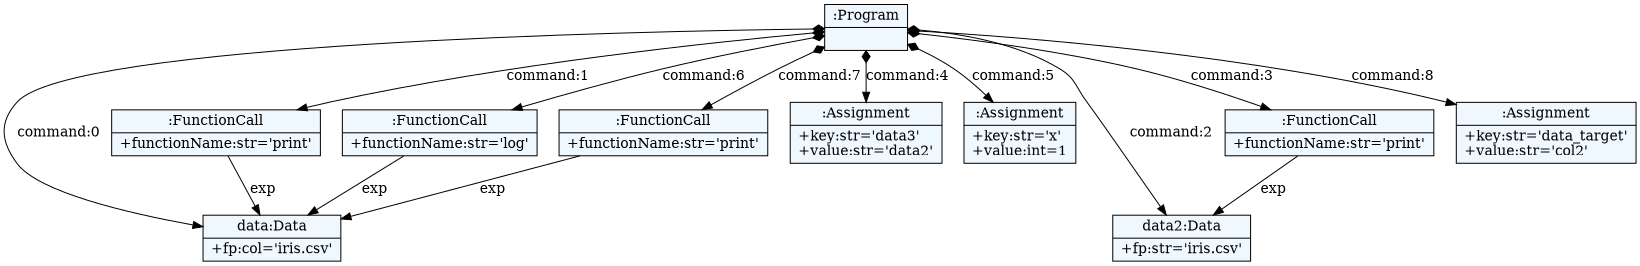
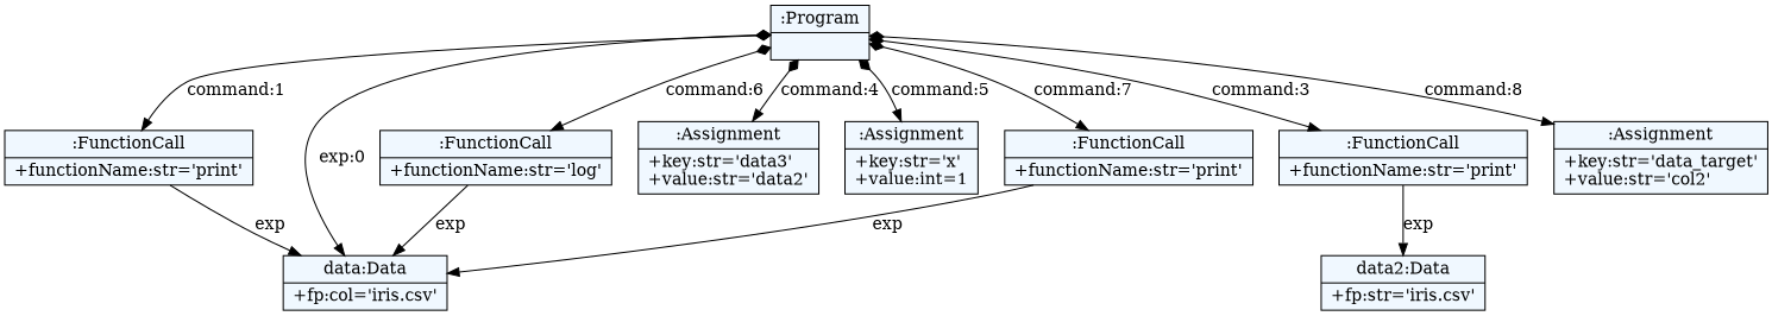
  digraph {
    fontname="DejaVu Serif"
    fontsize=8
    nodesep=0.3
    node [fillcolor=aliceblue fontname="DejaVu Serif" shape=record style=filled]
    edge [arrowtail=diamond dir=both fontname="DejaVu Serif"]
    n1 [label="{:Program|}"]
    n2 [label="{data:Data|+fp:col='iris.csv'\l}"]
    n3 [label="{:FunctionCall|+functionName:str='print'\l}"]
    n4 [label="{data2:Data|+fp:str='iris.csv'\l}"]
    n5 [label="{:FunctionCall|+functionName:str='print'\l}"]
    n6 [label="{:Assignment|+key:str='data3'\l+value:str='data2'\l}"]
    n7 [label="{:Assignment|+key:str='x'\l+value:int=1\l}"]
    n8 [label="{:FunctionCall|+functionName:str='log'\l}"]
    n9 [label="{:FunctionCall|+functionName:str='print'\l}"]
    n10 [label="{:Assignment|+key:str='data_target'\l+value:str='col2'\l}"]
-   n1 -> n2 [label="command:0"]
+   n1 -> n2 [label="exp:0"]
    n1 -> n3 [label="command:1"]
-   n1 -> n4 [label="command:2"]
    n1 -> n5 [label="command:3"]
    n1 -> n6 [label="command:4"]
    n1 -> n7 [label="command:5"]
    n1 -> n8 [label="command:6"]
    n1 -> n9 [label="command:7"]
    n1 -> n10 [label="command:8"]
    n3 -> n2 [arrowtail=empty dir=black label=exp]
    n5 -> n4 [arrowtail=empty dir=black label=exp]
    n8 -> n2 [arrowtail=empty dir=black label=exp]
    n9 -> n2 [arrowtail=empty dir=black label=exp]
  }
